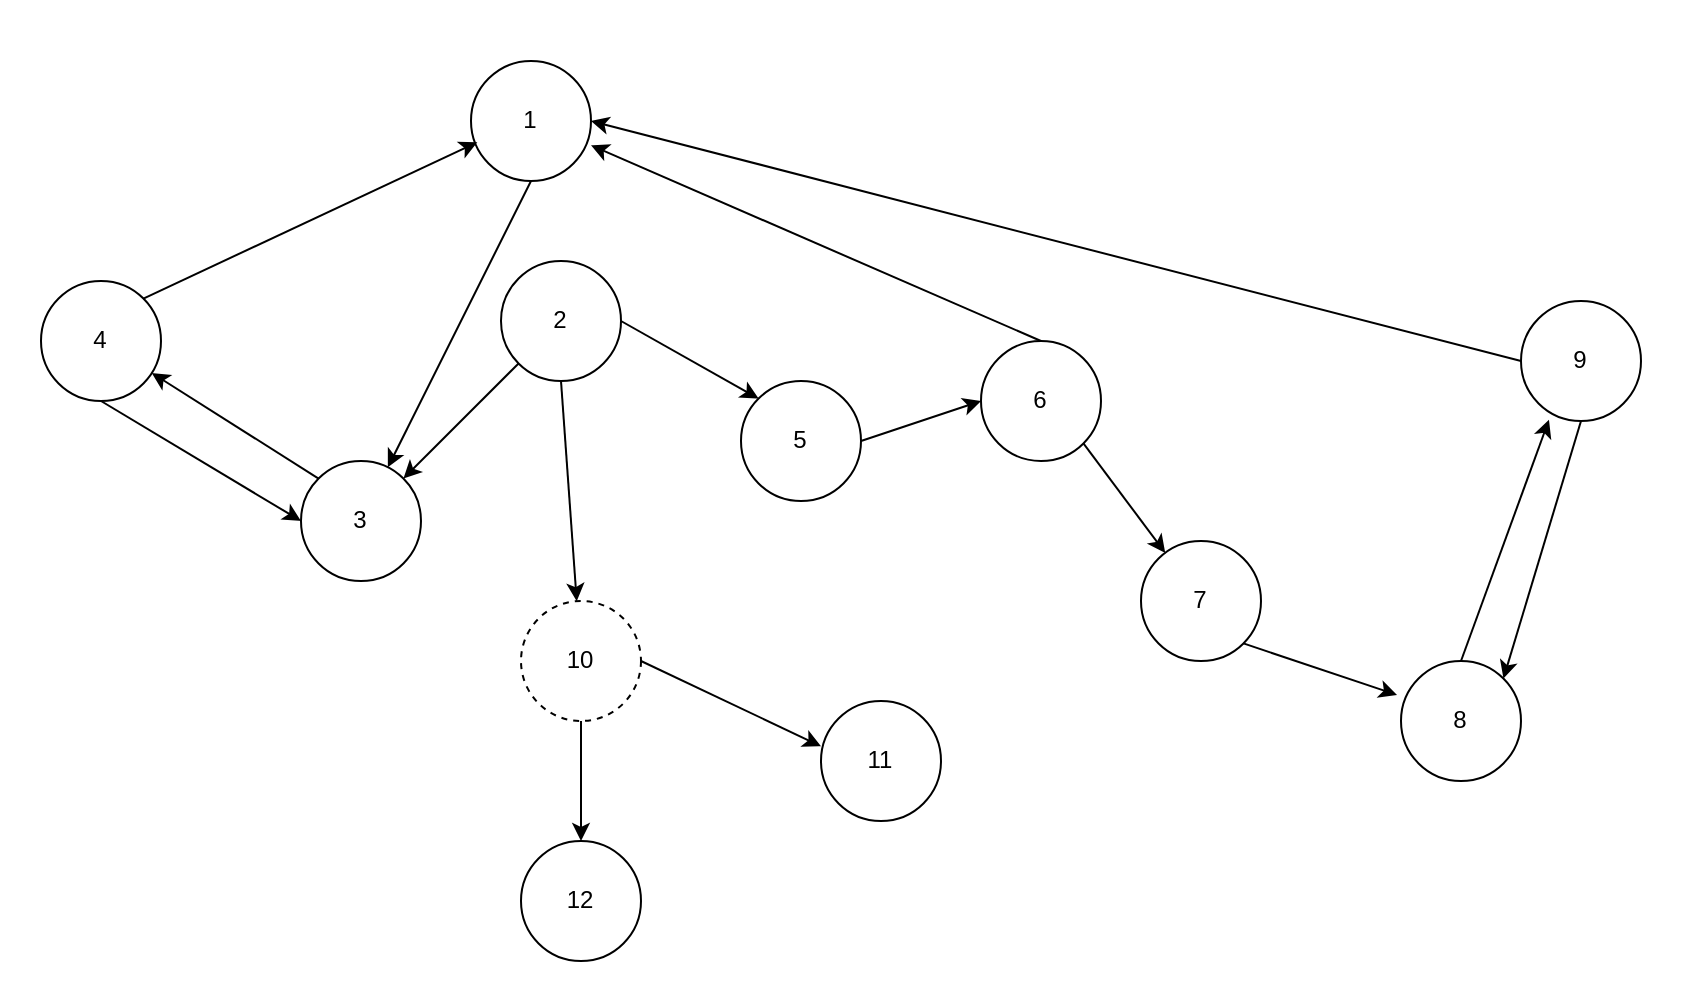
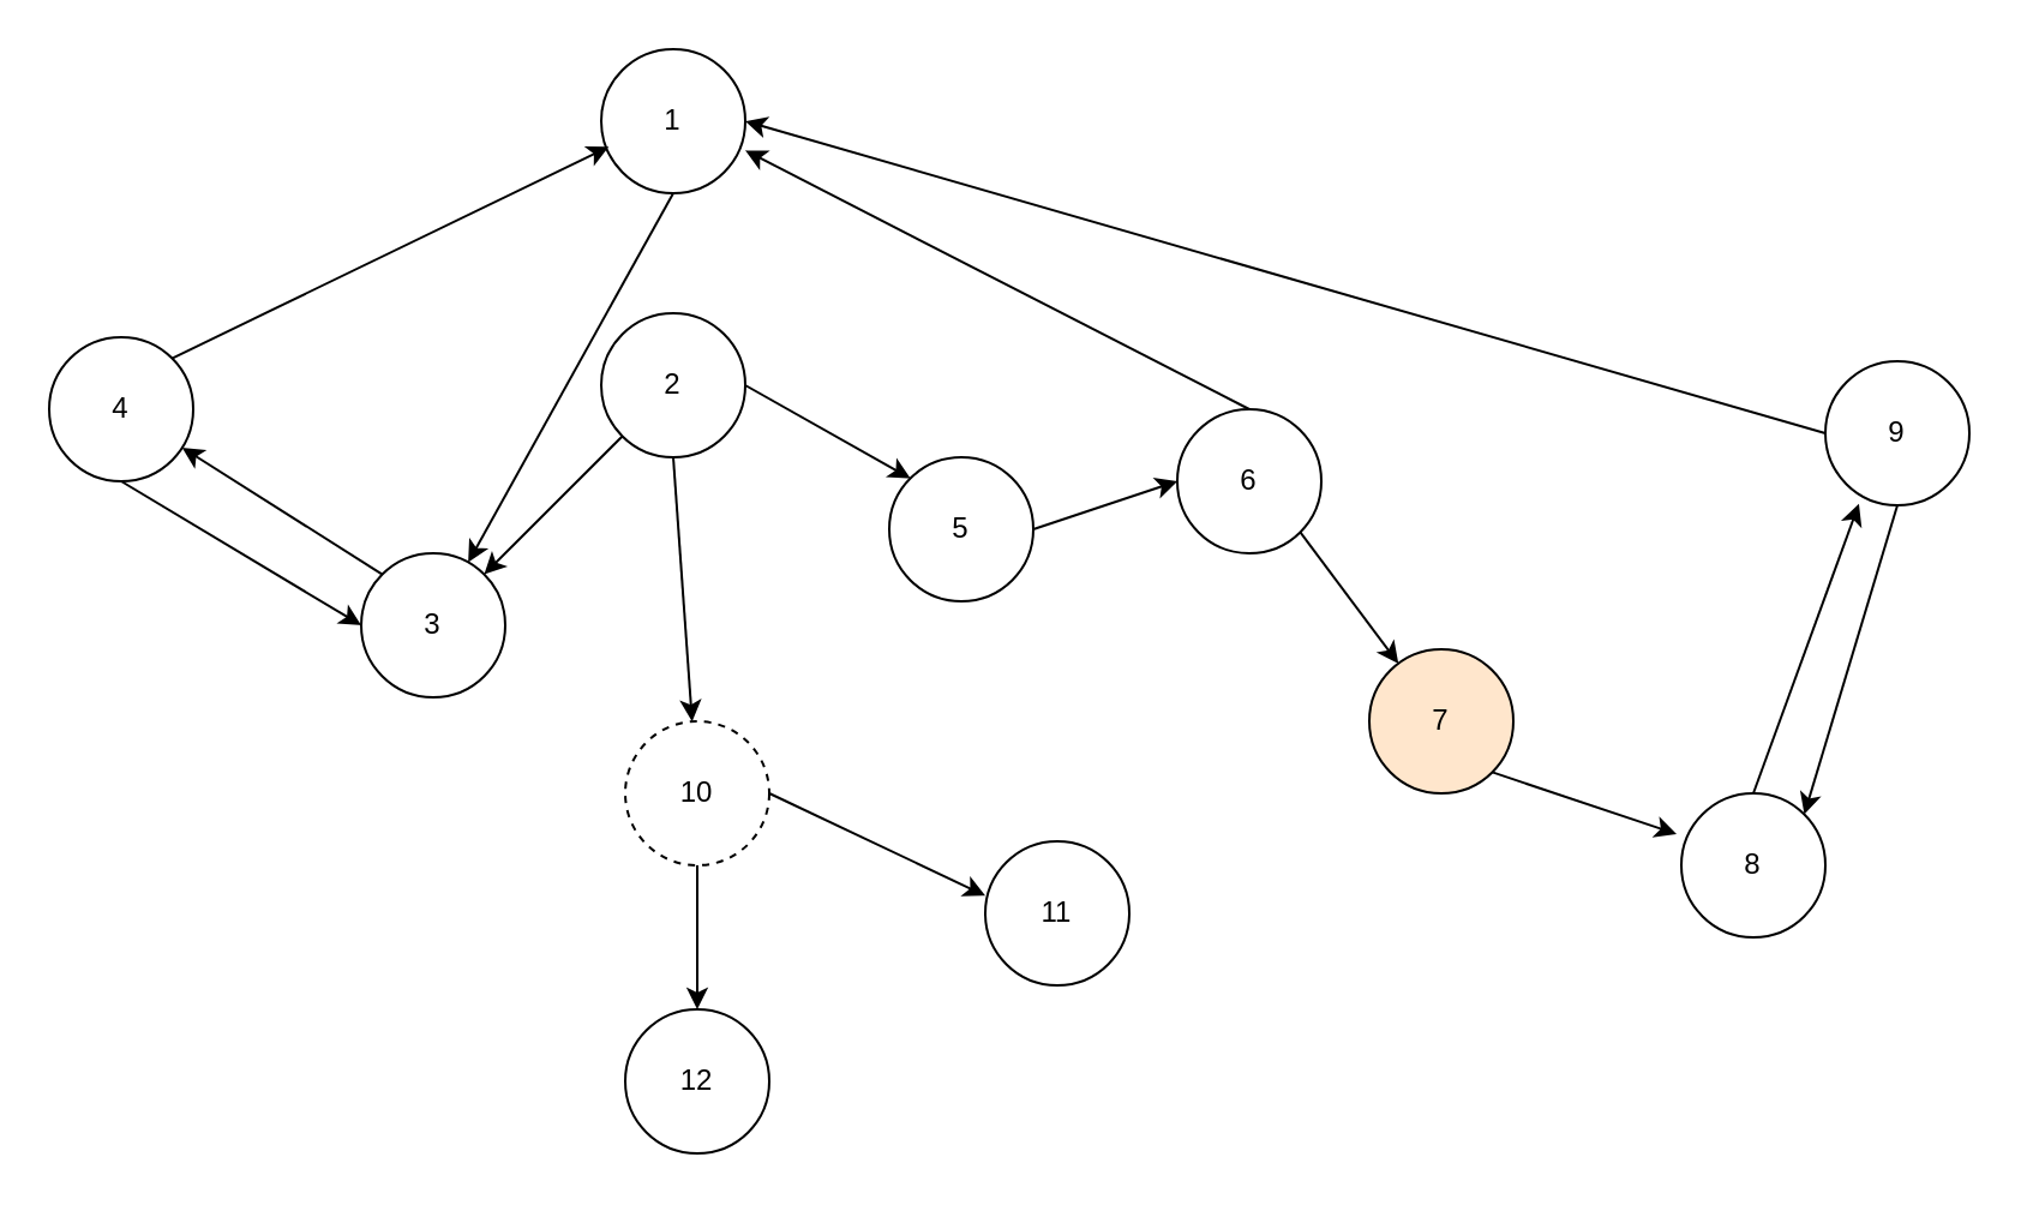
  <mxCell id="0" />
  <mxCell id="1" parent="0" />
  <mxCell id="2" style="rounded=0;orthogonalLoop=1;jettySize=auto;html=1;exitX=0.5;exitY=1;exitDx=0;exitDy=0;fontFamily=Helvetica;fontSize=12;fontColor=default;" edge="1" parent="1" source="3" target="9"><mxGeometry relative="1" as="geometry" /></mxCell>
- <mxCell id="3" value="1" style="ellipse;whiteSpace=wrap;html=1;" vertex="1" parent="1"><mxGeometry x="235" y="30" width="60" height="60" as="geometry" /></mxCell>
+ <mxCell id="3" value="1" style="ellipse;whiteSpace=wrap;html=1;" vertex="1" parent="1"><mxGeometry x="250" y="20" width="60" height="60" as="geometry" /></mxCell>
  <mxCell id="4" style="edgeStyle=none;shape=connector;rounded=0;orthogonalLoop=1;jettySize=auto;html=1;exitX=0;exitY=1;exitDx=0;exitDy=0;entryX=1;entryY=0;entryDx=0;entryDy=0;labelBackgroundColor=default;strokeColor=default;align=center;verticalAlign=middle;fontFamily=Helvetica;fontSize=12;fontColor=default;endArrow=classic;" edge="1" parent="1" source="7" target="9"><mxGeometry relative="1" as="geometry" /></mxCell>
  <mxCell id="5" style="edgeStyle=none;shape=connector;rounded=0;orthogonalLoop=1;jettySize=auto;html=1;exitX=1;exitY=0.5;exitDx=0;exitDy=0;entryX=0;entryY=0;entryDx=0;entryDy=0;labelBackgroundColor=default;strokeColor=default;align=center;verticalAlign=middle;fontFamily=Helvetica;fontSize=12;fontColor=default;endArrow=classic;" edge="1" parent="1" source="7" target="13"><mxGeometry relative="1" as="geometry" /></mxCell>
  <mxCell id="6" style="edgeStyle=none;shape=connector;rounded=0;orthogonalLoop=1;jettySize=auto;html=1;exitX=0.5;exitY=1;exitDx=0;exitDy=0;labelBackgroundColor=default;strokeColor=default;align=center;verticalAlign=middle;fontFamily=Helvetica;fontSize=12;fontColor=default;endArrow=classic;" edge="1" parent="1" source="7" target="22"><mxGeometry relative="1" as="geometry" /></mxCell>
  <mxCell id="7" value="2" style="ellipse;whiteSpace=wrap;html=1;" vertex="1" parent="1"><mxGeometry x="250" y="130" width="60" height="60" as="geometry" /></mxCell>
  <mxCell id="8" style="edgeStyle=none;shape=connector;rounded=0;orthogonalLoop=1;jettySize=auto;html=1;exitX=0;exitY=0;exitDx=0;exitDy=0;labelBackgroundColor=default;strokeColor=default;align=center;verticalAlign=middle;fontFamily=Helvetica;fontSize=12;fontColor=default;endArrow=classic;" edge="1" parent="1" source="9" target="11"><mxGeometry relative="1" as="geometry" /></mxCell>
  <mxCell id="9" value="3" style="ellipse;whiteSpace=wrap;html=1;" vertex="1" parent="1"><mxGeometry x="150" y="230" width="60" height="60" as="geometry" /></mxCell>
  <mxCell id="10" style="edgeStyle=none;shape=connector;rounded=0;orthogonalLoop=1;jettySize=auto;html=1;exitX=0.5;exitY=1;exitDx=0;exitDy=0;entryX=0;entryY=0.5;entryDx=0;entryDy=0;labelBackgroundColor=default;strokeColor=default;align=center;verticalAlign=middle;fontFamily=Helvetica;fontSize=12;fontColor=default;endArrow=classic;" edge="1" parent="1" source="11" target="9"><mxGeometry relative="1" as="geometry" /></mxCell>
  <mxCell id="11" value="4" style="ellipse;whiteSpace=wrap;html=1;" vertex="1" parent="1"><mxGeometry x="20" y="140" width="60" height="60" as="geometry" /></mxCell>
  <mxCell id="12" style="edgeStyle=none;shape=connector;rounded=0;orthogonalLoop=1;jettySize=auto;html=1;exitX=1;exitY=0.5;exitDx=0;exitDy=0;entryX=0;entryY=0.5;entryDx=0;entryDy=0;labelBackgroundColor=default;strokeColor=default;align=center;verticalAlign=middle;fontFamily=Helvetica;fontSize=12;fontColor=default;endArrow=classic;" edge="1" parent="1" source="13" target="15"><mxGeometry relative="1" as="geometry" /></mxCell>
  <mxCell id="13" value="5" style="ellipse;whiteSpace=wrap;html=1;" vertex="1" parent="1"><mxGeometry x="370" y="190" width="60" height="60" as="geometry" /></mxCell>
  <mxCell id="14" style="edgeStyle=none;shape=connector;rounded=0;orthogonalLoop=1;jettySize=auto;html=1;exitX=1;exitY=1;exitDx=0;exitDy=0;labelBackgroundColor=default;strokeColor=default;align=center;verticalAlign=middle;fontFamily=Helvetica;fontSize=12;fontColor=default;endArrow=classic;" edge="1" parent="1" source="15" target="16"><mxGeometry relative="1" as="geometry" /></mxCell>
  <mxCell id="15" value="6" style="ellipse;whiteSpace=wrap;html=1;" vertex="1" parent="1"><mxGeometry x="490" y="170" width="60" height="60" as="geometry" /></mxCell>
- <mxCell id="16" value="7" style="ellipse;whiteSpace=wrap;html=1;" vertex="1" parent="1"><mxGeometry x="570" y="270" width="60" height="60" as="geometry" /></mxCell>
+ <mxCell id="16" value="7" style="ellipse;whiteSpace=wrap;html=1;fillColor=#ffe6cc;" vertex="1" parent="1"><mxGeometry x="570" y="270" width="60" height="60" as="geometry" /></mxCell>
  <mxCell id="17" value="8" style="ellipse;whiteSpace=wrap;html=1;" vertex="1" parent="1"><mxGeometry x="700" y="330" width="60" height="60" as="geometry" /></mxCell>
  <mxCell id="18" style="edgeStyle=none;shape=connector;rounded=0;orthogonalLoop=1;jettySize=auto;html=1;exitX=0.5;exitY=1;exitDx=0;exitDy=0;entryX=1;entryY=0;entryDx=0;entryDy=0;labelBackgroundColor=default;strokeColor=default;align=center;verticalAlign=middle;fontFamily=Helvetica;fontSize=12;fontColor=default;endArrow=classic;" edge="1" parent="1" source="20" target="17"><mxGeometry relative="1" as="geometry" /></mxCell>
  <mxCell id="19" style="edgeStyle=none;shape=connector;rounded=0;orthogonalLoop=1;jettySize=auto;html=1;exitX=0;exitY=0.5;exitDx=0;exitDy=0;entryX=1;entryY=0.5;entryDx=0;entryDy=0;labelBackgroundColor=default;strokeColor=default;align=center;verticalAlign=middle;fontFamily=Helvetica;fontSize=12;fontColor=default;endArrow=classic;" edge="1" parent="1" source="20" target="3"><mxGeometry relative="1" as="geometry" /></mxCell>
  <mxCell id="20" value="9" style="ellipse;whiteSpace=wrap;html=1;" vertex="1" parent="1"><mxGeometry x="760" y="150" width="60" height="60" as="geometry" /></mxCell>
  <mxCell id="21" style="edgeStyle=none;shape=connector;rounded=0;orthogonalLoop=1;jettySize=auto;html=1;exitX=0.5;exitY=1;exitDx=0;exitDy=0;entryX=0.5;entryY=0;entryDx=0;entryDy=0;labelBackgroundColor=default;strokeColor=default;align=center;verticalAlign=middle;fontFamily=Helvetica;fontSize=12;fontColor=default;endArrow=classic;" edge="1" parent="1" source="22" target="24"><mxGeometry relative="1" as="geometry" /></mxCell>
  <mxCell id="22" value="10" style="ellipse;whiteSpace=wrap;html=1;dashed=1;" vertex="1" parent="1"><mxGeometry x="260" y="300" width="60" height="60" as="geometry" /></mxCell>
  <mxCell id="23" value="11" style="ellipse;whiteSpace=wrap;html=1;" vertex="1" parent="1"><mxGeometry x="410" y="350" width="60" height="60" as="geometry" /></mxCell>
  <mxCell id="24" value="12" style="ellipse;whiteSpace=wrap;html=1;" vertex="1" parent="1"><mxGeometry x="260" y="420" width="60" height="60" as="geometry" /></mxCell>
  <mxCell id="25" style="edgeStyle=none;shape=connector;rounded=0;orthogonalLoop=1;jettySize=auto;html=1;exitX=1;exitY=0;exitDx=0;exitDy=0;entryX=0.053;entryY=0.677;entryDx=0;entryDy=0;entryPerimeter=0;labelBackgroundColor=default;strokeColor=default;align=center;verticalAlign=middle;fontFamily=Helvetica;fontSize=12;fontColor=default;endArrow=classic;" edge="1" parent="1" source="11" target="3"><mxGeometry relative="1" as="geometry" /></mxCell>
  <mxCell id="26" style="edgeStyle=none;shape=connector;rounded=0;orthogonalLoop=1;jettySize=auto;html=1;exitX=1;exitY=1;exitDx=0;exitDy=0;entryX=-0.033;entryY=0.283;entryDx=0;entryDy=0;entryPerimeter=0;labelBackgroundColor=default;strokeColor=default;align=center;verticalAlign=middle;fontFamily=Helvetica;fontSize=12;fontColor=default;endArrow=classic;" edge="1" parent="1" source="16" target="17"><mxGeometry relative="1" as="geometry" /></mxCell>
  <mxCell id="27" style="edgeStyle=none;shape=connector;rounded=0;orthogonalLoop=1;jettySize=auto;html=1;exitX=0.5;exitY=0;exitDx=0;exitDy=0;entryX=0.233;entryY=0.99;entryDx=0;entryDy=0;entryPerimeter=0;labelBackgroundColor=default;strokeColor=default;align=center;verticalAlign=middle;fontFamily=Helvetica;fontSize=12;fontColor=default;endArrow=classic;" edge="1" parent="1" source="17" target="20"><mxGeometry relative="1" as="geometry" /></mxCell>
  <mxCell id="28" style="edgeStyle=none;shape=connector;rounded=0;orthogonalLoop=1;jettySize=auto;html=1;exitX=0.5;exitY=0;exitDx=0;exitDy=0;entryX=1;entryY=0.703;entryDx=0;entryDy=0;entryPerimeter=0;labelBackgroundColor=default;strokeColor=default;align=center;verticalAlign=middle;fontFamily=Helvetica;fontSize=12;fontColor=default;endArrow=classic;" edge="1" parent="1" source="15" target="3"><mxGeometry relative="1" as="geometry" /></mxCell>
  <mxCell id="29" style="edgeStyle=none;shape=connector;rounded=0;orthogonalLoop=1;jettySize=auto;html=1;exitX=1;exitY=0.5;exitDx=0;exitDy=0;entryX=0;entryY=0.377;entryDx=0;entryDy=0;entryPerimeter=0;labelBackgroundColor=default;strokeColor=default;align=center;verticalAlign=middle;fontFamily=Helvetica;fontSize=12;fontColor=default;endArrow=classic;" edge="1" parent="1" source="22" target="23"><mxGeometry relative="1" as="geometry" /></mxCell>
